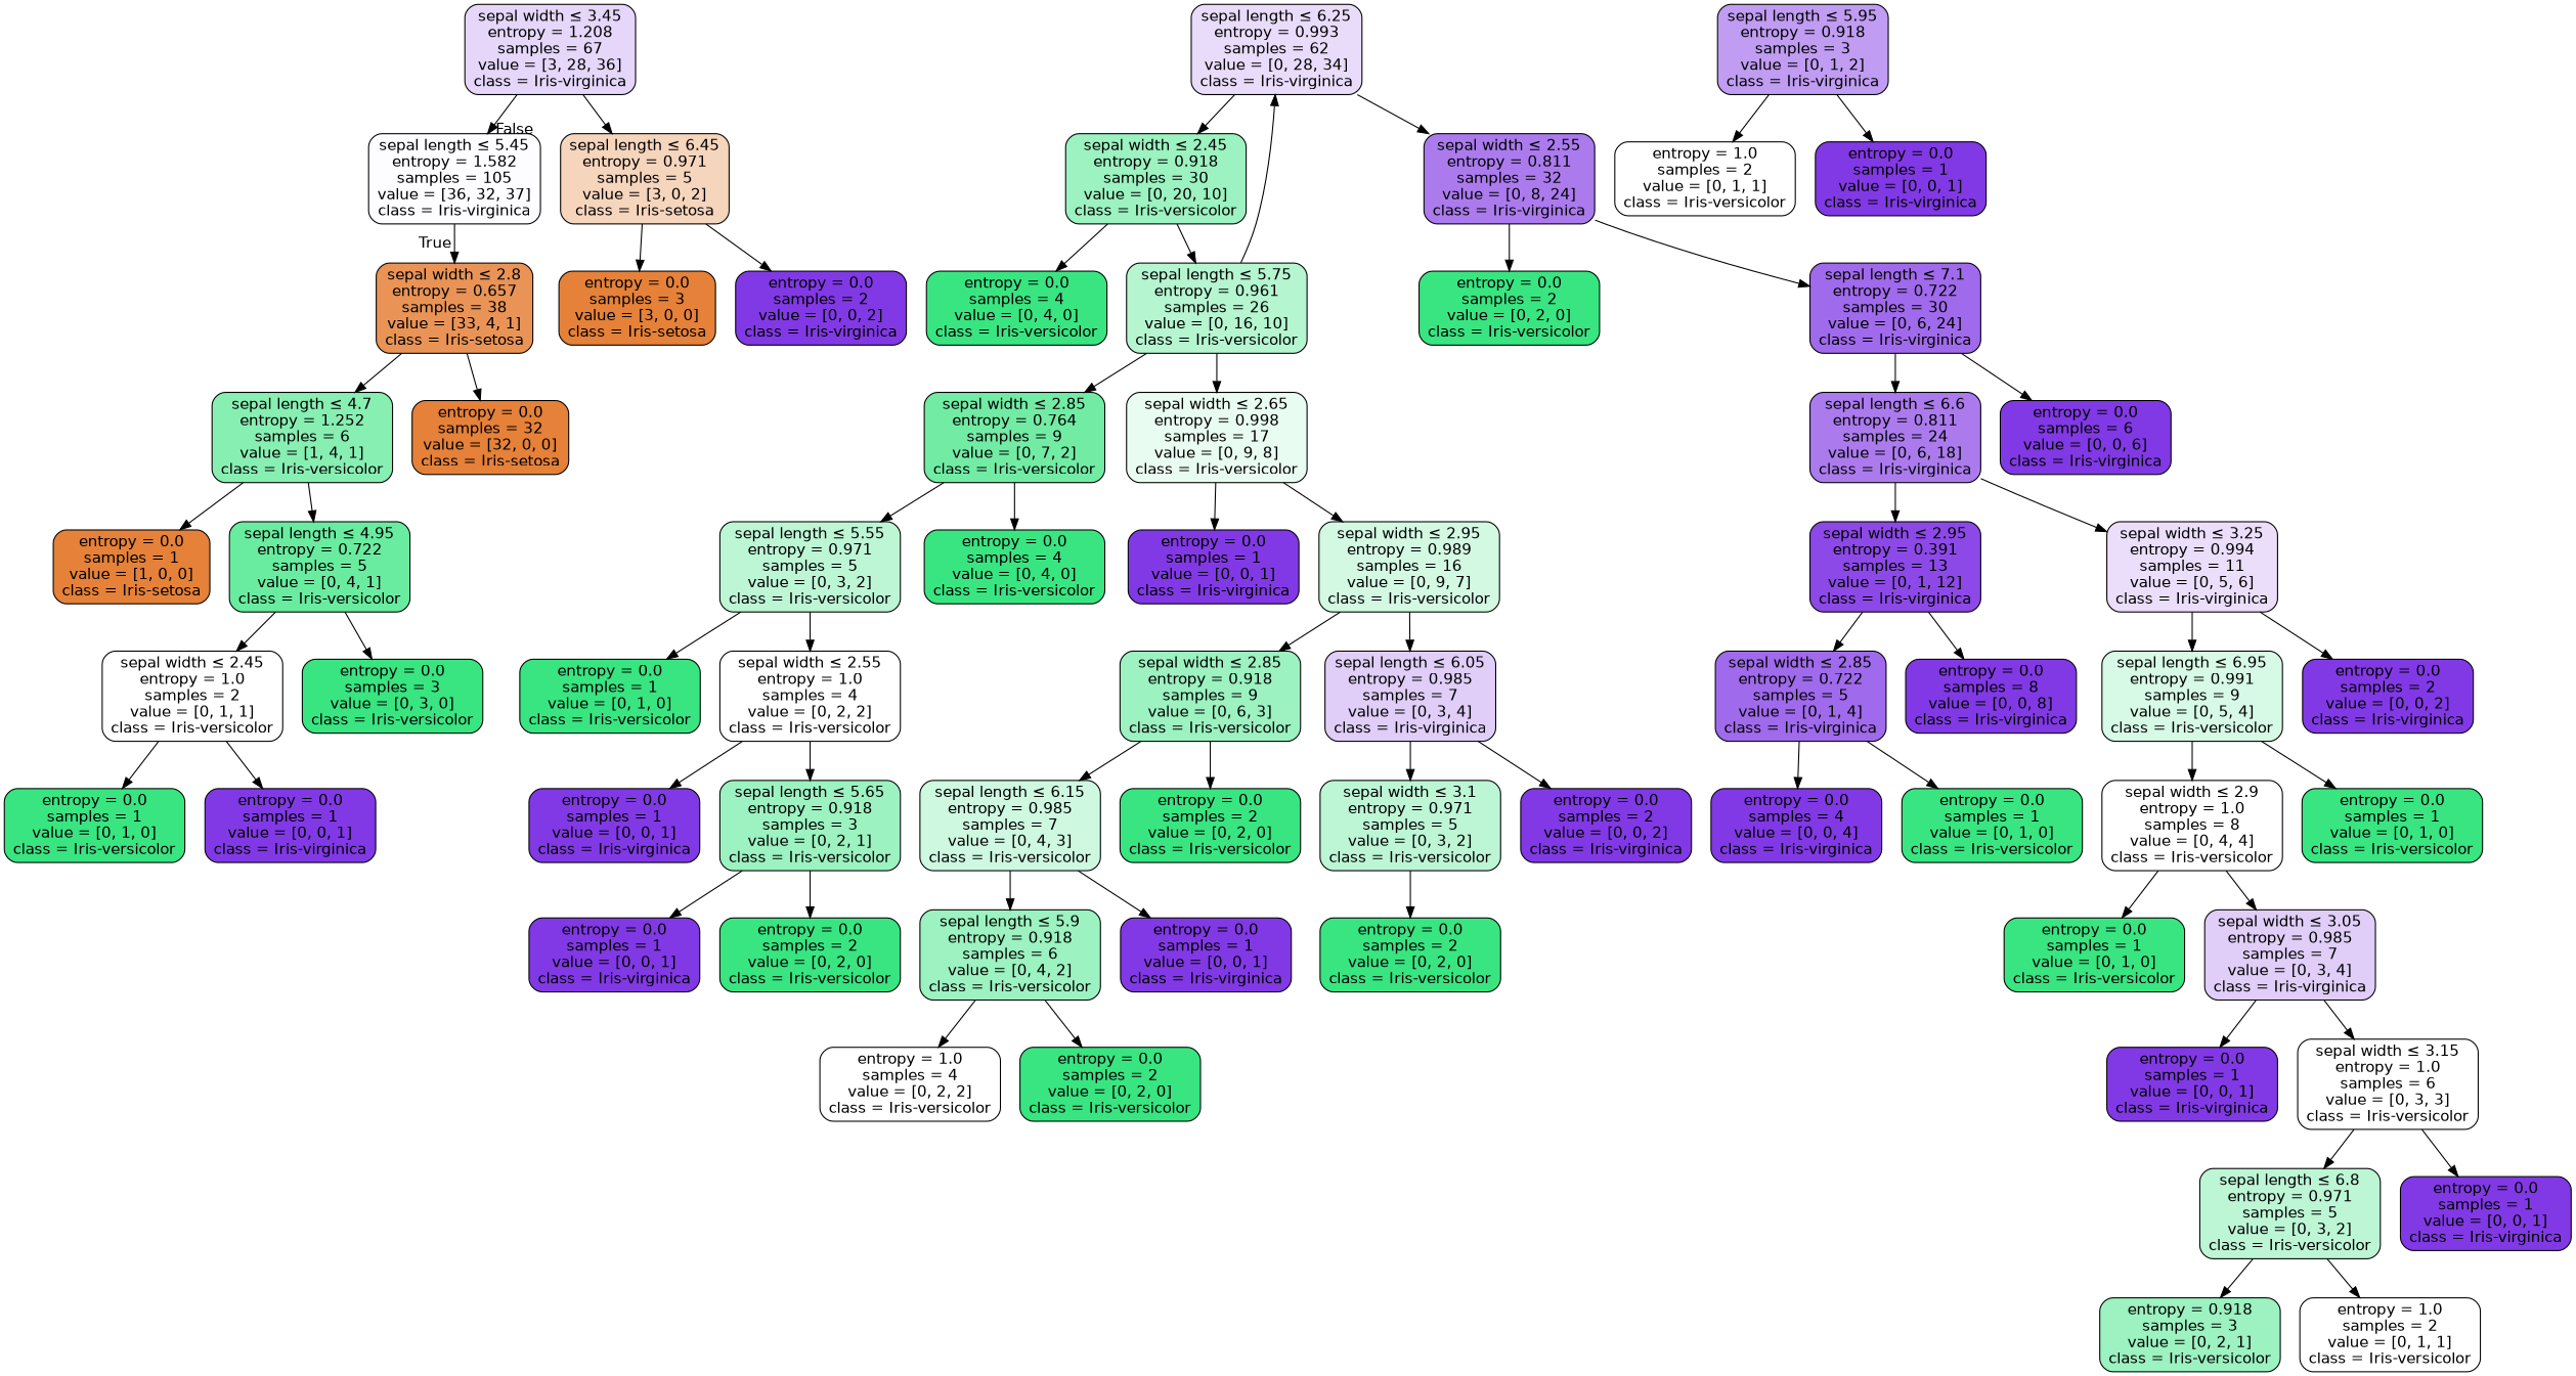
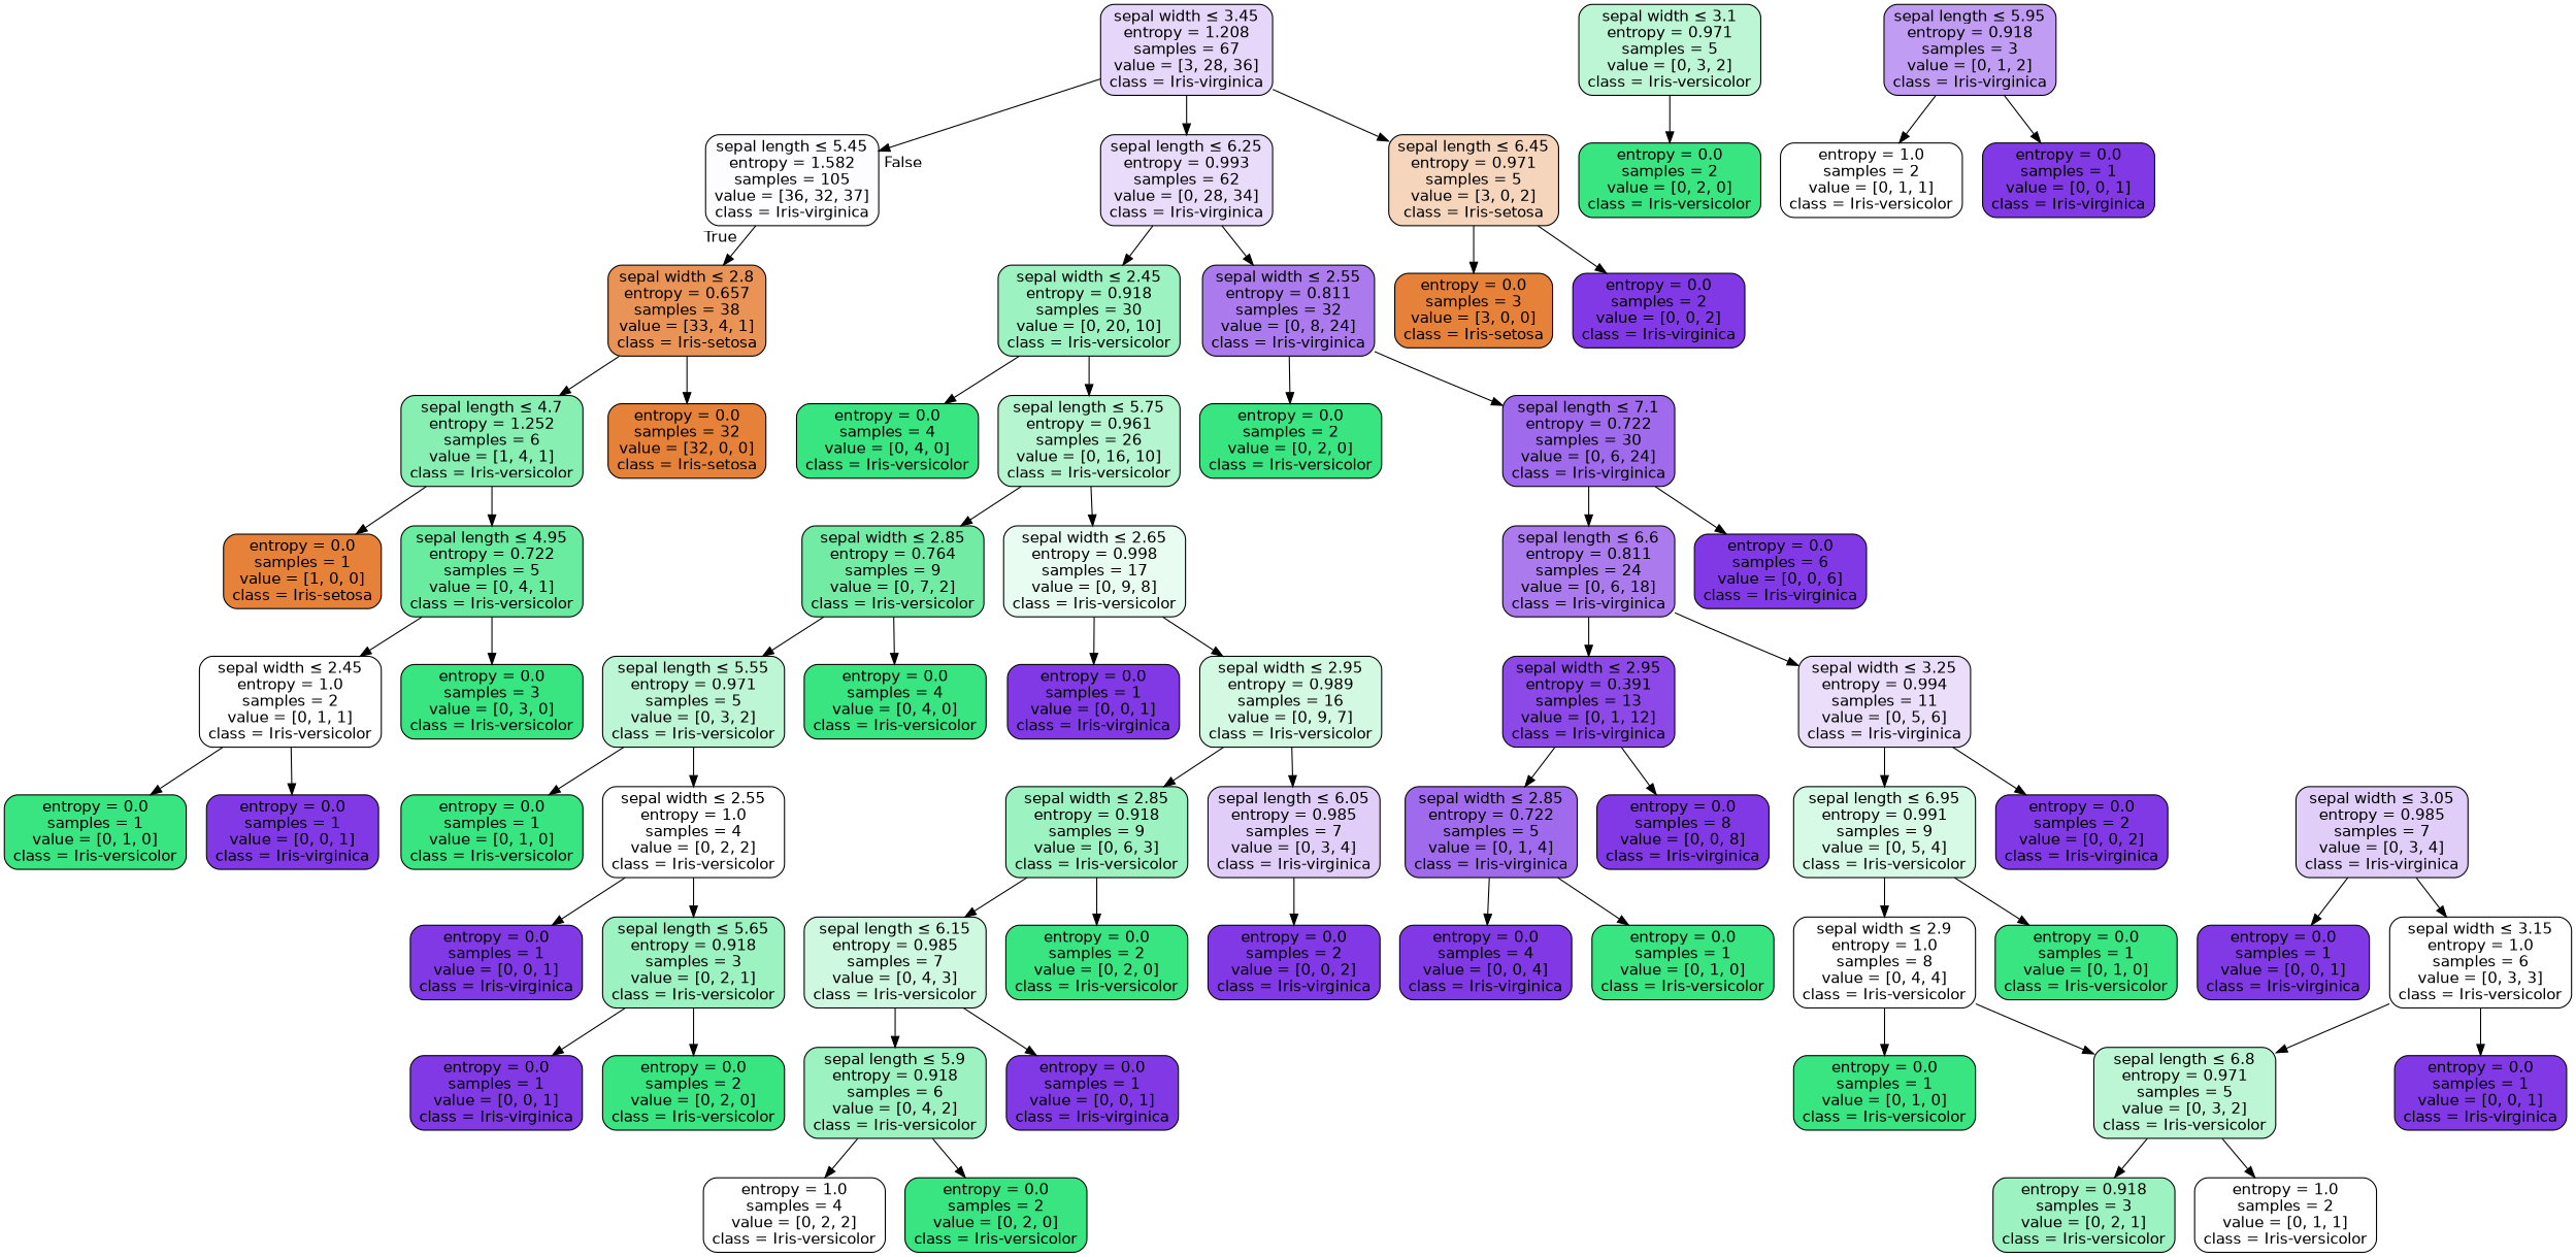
  digraph {
    node [color=black fillcolor="#8139e5" fontname=helvetica shape=box style="filled, rounded"]
    edge [fontname=helvetica]
    n1 [fillcolor="#fdfcff" label=<sepal length &le; 5.45<br/>entropy = 1.582<br/>samples = 105<br/>value = [36, 32, 37]<br/>class = Iris-virginica>]
    n2 [fillcolor="#e99456" label=<sepal width &le; 2.8<br/>entropy = 0.657<br/>samples = 38<br/>value = [33, 4, 1]<br/>class = Iris-setosa>]
    n3 [fillcolor="#88efb3" label=<sepal length &le; 4.7<br/>entropy = 1.252<br/>samples = 6<br/>value = [1, 4, 1]<br/>class = Iris-versicolor>]
    n4 [fillcolor="#e58139" label=<entropy = 0.0<br/>samples = 32<br/>value = [32, 0, 0]<br/>class = Iris-setosa>]
    n5 [fillcolor="#e5d6fa" label=<sepal width &le; 3.45<br/>entropy = 1.208<br/>samples = 67<br/>value = [3, 28, 36]<br/>class = Iris-virginica>]
    n6 [fillcolor="#e9dcfa" label=<sepal length &le; 6.25<br/>entropy = 0.993<br/>samples = 62<br/>value = [0, 28, 34]<br/>class = Iris-virginica>]
    n7 [fillcolor="#f6d5bd" label=<sepal length &le; 6.45<br/>entropy = 0.971<br/>samples = 5<br/>value = [3, 0, 2]<br/>class = Iris-setosa>]
    n8 [fillcolor="#e58139" label=<entropy = 0.0<br/>samples = 1<br/>value = [1, 0, 0]<br/>class = Iris-setosa>]
    n9 [fillcolor="#6aeca0" label=<sepal length &le; 4.95<br/>entropy = 0.722<br/>samples = 5<br/>value = [0, 4, 1]<br/>class = Iris-versicolor>]
    n10 [fillcolor="#ffffff" label=<sepal width &le; 2.45<br/>entropy = 1.0<br/>samples = 2<br/>value = [0, 1, 1]<br/>class = Iris-versicolor>]
    n11 [fillcolor="#39e581" label=<entropy = 0.0<br/>samples = 3<br/>value = [0, 3, 0]<br/>class = Iris-versicolor>]
    n12 [fillcolor="#39e581" label=<entropy = 0.0<br/>samples = 1<br/>value = [0, 1, 0]<br/>class = Iris-versicolor>]
    n13 [label=<entropy = 0.0<br/>samples = 1<br/>value = [0, 0, 1]<br/>class = Iris-virginica>]
    n14 [fillcolor="#9cf2c0" label=<sepal width &le; 2.45<br/>entropy = 0.918<br/>samples = 30<br/>value = [0, 20, 10]<br/>class = Iris-versicolor>]
    n15 [fillcolor="#ab7bee" label=<sepal width &le; 2.55<br/>entropy = 0.811<br/>samples = 32<br/>value = [0, 8, 24]<br/>class = Iris-virginica>]
    n16 [fillcolor="#e58139" label=<entropy = 0.0<br/>samples = 3<br/>value = [3, 0, 0]<br/>class = Iris-setosa>]
    n17 [label=<entropy = 0.0<br/>samples = 2<br/>value = [0, 0, 2]<br/>class = Iris-virginica>]
    n18 [fillcolor="#39e581" label=<entropy = 0.0<br/>samples = 4<br/>value = [0, 4, 0]<br/>class = Iris-versicolor>]
    n19 [fillcolor="#b5f5d0" label=<sepal length &le; 5.75<br/>entropy = 0.961<br/>samples = 26<br/>value = [0, 16, 10]<br/>class = Iris-versicolor>]
    n20 [fillcolor="#39e581" label=<entropy = 0.0<br/>samples = 2<br/>value = [0, 2, 0]<br/>class = Iris-versicolor>]
    n21 [fillcolor="#a06aec" label=<sepal length &le; 7.1<br/>entropy = 0.722<br/>samples = 30<br/>value = [0, 6, 24]<br/>class = Iris-virginica>]
    n22 [fillcolor="#72eca5" label=<sepal width &le; 2.85<br/>entropy = 0.764<br/>samples = 9<br/>value = [0, 7, 2]<br/>class = Iris-versicolor>]
    n23 [fillcolor="#e9fcf1" label=<sepal width &le; 2.65<br/>entropy = 0.998<br/>samples = 17<br/>value = [0, 9, 8]<br/>class = Iris-versicolor>]
    n24 [fillcolor="#bdf6d5" label=<sepal length &le; 5.55<br/>entropy = 0.971<br/>samples = 5<br/>value = [0, 3, 2]<br/>class = Iris-versicolor>]
    n25 [fillcolor="#39e581" label=<entropy = 0.0<br/>samples = 4<br/>value = [0, 4, 0]<br/>class = Iris-versicolor>]
    n26 [label=<entropy = 0.0<br/>samples = 1<br/>value = [0, 0, 1]<br/>class = Iris-virginica>]
    n27 [fillcolor="#d3f9e3" label=<sepal width &le; 2.95<br/>entropy = 0.989<br/>samples = 16<br/>value = [0, 9, 7]<br/>class = Iris-versicolor>]
    n28 [fillcolor="#39e581" label=<entropy = 0.0<br/>samples = 1<br/>value = [0, 1, 0]<br/>class = Iris-versicolor>]
    n29 [fillcolor="#ffffff" label=<sepal width &le; 2.55<br/>entropy = 1.0<br/>samples = 4<br/>value = [0, 2, 2]<br/>class = Iris-versicolor>]
    n30 [label=<entropy = 0.0<br/>samples = 1<br/>value = [0, 0, 1]<br/>class = Iris-virginica>]
    n31 [fillcolor="#9cf2c0" label=<sepal length &le; 5.65<br/>entropy = 0.918<br/>samples = 3<br/>value = [0, 2, 1]<br/>class = Iris-versicolor>]
    n32 [label=<entropy = 0.0<br/>samples = 1<br/>value = [0, 0, 1]<br/>class = Iris-virginica>]
    n33 [fillcolor="#39e581" label=<entropy = 0.0<br/>samples = 2<br/>value = [0, 2, 0]<br/>class = Iris-versicolor>]
    n34 [fillcolor="#9cf2c0" label=<sepal width &le; 2.85<br/>entropy = 0.918<br/>samples = 9<br/>value = [0, 6, 3]<br/>class = Iris-versicolor>]
    n35 [fillcolor="#e0cef8" label=<sepal length &le; 6.05<br/>entropy = 0.985<br/>samples = 7<br/>value = [0, 3, 4]<br/>class = Iris-virginica>]
    n36 [fillcolor="#cef8e0" label=<sepal length &le; 6.15<br/>entropy = 0.985<br/>samples = 7<br/>value = [0, 4, 3]<br/>class = Iris-versicolor>]
    n37 [fillcolor="#39e581" label=<entropy = 0.0<br/>samples = 2<br/>value = [0, 2, 0]<br/>class = Iris-versicolor>]
    n38 [fillcolor="#bdf6d5" label=<sepal width &le; 3.1<br/>entropy = 0.971<br/>samples = 5<br/>value = [0, 3, 2]<br/>class = Iris-versicolor>]
    n39 [label=<entropy = 0.0<br/>samples = 2<br/>value = [0, 0, 2]<br/>class = Iris-virginica>]
    n40 [fillcolor="#9cf2c0" label=<sepal length &le; 5.9<br/>entropy = 0.918<br/>samples = 6<br/>value = [0, 4, 2]<br/>class = Iris-versicolor>]
    n41 [label=<entropy = 0.0<br/>samples = 1<br/>value = [0, 0, 1]<br/>class = Iris-virginica>]
    n42 [fillcolor="#ffffff" label=<entropy = 1.0<br/>samples = 4<br/>value = [0, 2, 2]<br/>class = Iris-versicolor>]
    n43 [fillcolor="#39e581" label=<entropy = 0.0<br/>samples = 2<br/>value = [0, 2, 0]<br/>class = Iris-versicolor>]
    n44 [fillcolor="#39e581" label=<entropy = 0.0<br/>samples = 2<br/>value = [0, 2, 0]<br/>class = Iris-versicolor>]
    n45 [fillcolor="#c09cf2" label=<sepal length &le; 5.95<br/>entropy = 0.918<br/>samples = 3<br/>value = [0, 1, 2]<br/>class = Iris-virginica>]
    n46 [fillcolor="#ffffff" label=<entropy = 1.0<br/>samples = 2<br/>value = [0, 1, 1]<br/>class = Iris-versicolor>]
    n47 [label=<entropy = 0.0<br/>samples = 1<br/>value = [0, 0, 1]<br/>class = Iris-virginica>]
    n48 [fillcolor="#ab7bee" label=<sepal length &le; 6.6<br/>entropy = 0.811<br/>samples = 24<br/>value = [0, 6, 18]<br/>class = Iris-virginica>]
    n49 [label=<entropy = 0.0<br/>samples = 6<br/>value = [0, 0, 6]<br/>class = Iris-virginica>]
    n50 [fillcolor="#8c49e7" label=<sepal width &le; 2.95<br/>entropy = 0.391<br/>samples = 13<br/>value = [0, 1, 12]<br/>class = Iris-virginica>]
    n51 [fillcolor="#eadefb" label=<sepal width &le; 3.25<br/>entropy = 0.994<br/>samples = 11<br/>value = [0, 5, 6]<br/>class = Iris-virginica>]
    n52 [fillcolor="#a06aec" label=<sepal width &le; 2.85<br/>entropy = 0.722<br/>samples = 5<br/>value = [0, 1, 4]<br/>class = Iris-virginica>]
    n53 [label=<entropy = 0.0<br/>samples = 8<br/>value = [0, 0, 8]<br/>class = Iris-virginica>]
    n54 [fillcolor="#d7fae6" label=<sepal length &le; 6.95<br/>entropy = 0.991<br/>samples = 9<br/>value = [0, 5, 4]<br/>class = Iris-versicolor>]
    n55 [label=<entropy = 0.0<br/>samples = 2<br/>value = [0, 0, 2]<br/>class = Iris-virginica>]
    n56 [label=<entropy = 0.0<br/>samples = 4<br/>value = [0, 0, 4]<br/>class = Iris-virginica>]
    n57 [fillcolor="#39e581" label=<entropy = 0.0<br/>samples = 1<br/>value = [0, 1, 0]<br/>class = Iris-versicolor>]
    n58 [fillcolor="#ffffff" label=<sepal width &le; 2.9<br/>entropy = 1.0<br/>samples = 8<br/>value = [0, 4, 4]<br/>class = Iris-versicolor>]
    n59 [fillcolor="#39e581" label=<entropy = 0.0<br/>samples = 1<br/>value = [0, 1, 0]<br/>class = Iris-versicolor>]
    n60 [fillcolor="#39e581" label=<entropy = 0.0<br/>samples = 1<br/>value = [0, 1, 0]<br/>class = Iris-versicolor>]
    n61 [fillcolor="#e0cef8" label=<sepal width &le; 3.05<br/>entropy = 0.985<br/>samples = 7<br/>value = [0, 3, 4]<br/>class = Iris-virginica>]
    n62 [label=<entropy = 0.0<br/>samples = 1<br/>value = [0, 0, 1]<br/>class = Iris-virginica>]
    n63 [fillcolor="#ffffff" label=<sepal width &le; 3.15<br/>entropy = 1.0<br/>samples = 6<br/>value = [0, 3, 3]<br/>class = Iris-versicolor>]
    n64 [fillcolor="#bdf6d5" label=<sepal length &le; 6.8<br/>entropy = 0.971<br/>samples = 5<br/>value = [0, 3, 2]<br/>class = Iris-versicolor>]
    n65 [label=<entropy = 0.0<br/>samples = 1<br/>value = [0, 0, 1]<br/>class = Iris-virginica>]
    n66 [fillcolor="#9cf2c0" label=<entropy = 0.918<br/>samples = 3<br/>value = [0, 2, 1]<br/>class = Iris-versicolor>]
    n67 [fillcolor="#ffffff" label=<entropy = 1.0<br/>samples = 2<br/>value = [0, 1, 1]<br/>class = Iris-versicolor>]
    n1 -> n2 [headlabel=True labelangle=45 labeldistance=2.5]
    n2 -> n3
    n2 -> n4
    n3 -> n8
    n3 -> n9
    n5 -> n1 [headlabel=False labelangle=-45 labeldistance=2.5]
-   n19 -> n6
+   n5 -> n6
    n5 -> n7
    n6 -> n14
    n6 -> n15
    n7 -> n16
    n7 -> n17
    n9 -> n10
    n9 -> n11
    n10 -> n12
    n10 -> n13
    n14 -> n18
    n14 -> n19
    n15 -> n20
    n15 -> n21
    n19 -> n22
    n19 -> n23
    n21 -> n48
    n21 -> n49
    n22 -> n24
    n22 -> n25
    n23 -> n26
    n23 -> n27
    n24 -> n28
    n24 -> n29
    n27 -> n34
    n27 -> n35
    n29 -> n30
    n29 -> n31
    n31 -> n32
    n31 -> n33
    n34 -> n36
    n34 -> n37
-   n35 -> n38
    n35 -> n39
    n36 -> n40
    n36 -> n41
    n38 -> n44
    n40 -> n42
    n40 -> n43
    n45 -> n46
    n45 -> n47
    n48 -> n50
    n48 -> n51
    n50 -> n52
    n50 -> n53
    n51 -> n54
    n51 -> n55
    n52 -> n56
    n52 -> n57
    n54 -> n58
    n54 -> n59
    n58 -> n60
-   n58 -> n61
+   n58 -> n64
    n61 -> n62
    n61 -> n63
    n63 -> n64
    n63 -> n65
    n64 -> n66
    n64 -> n67
  }
